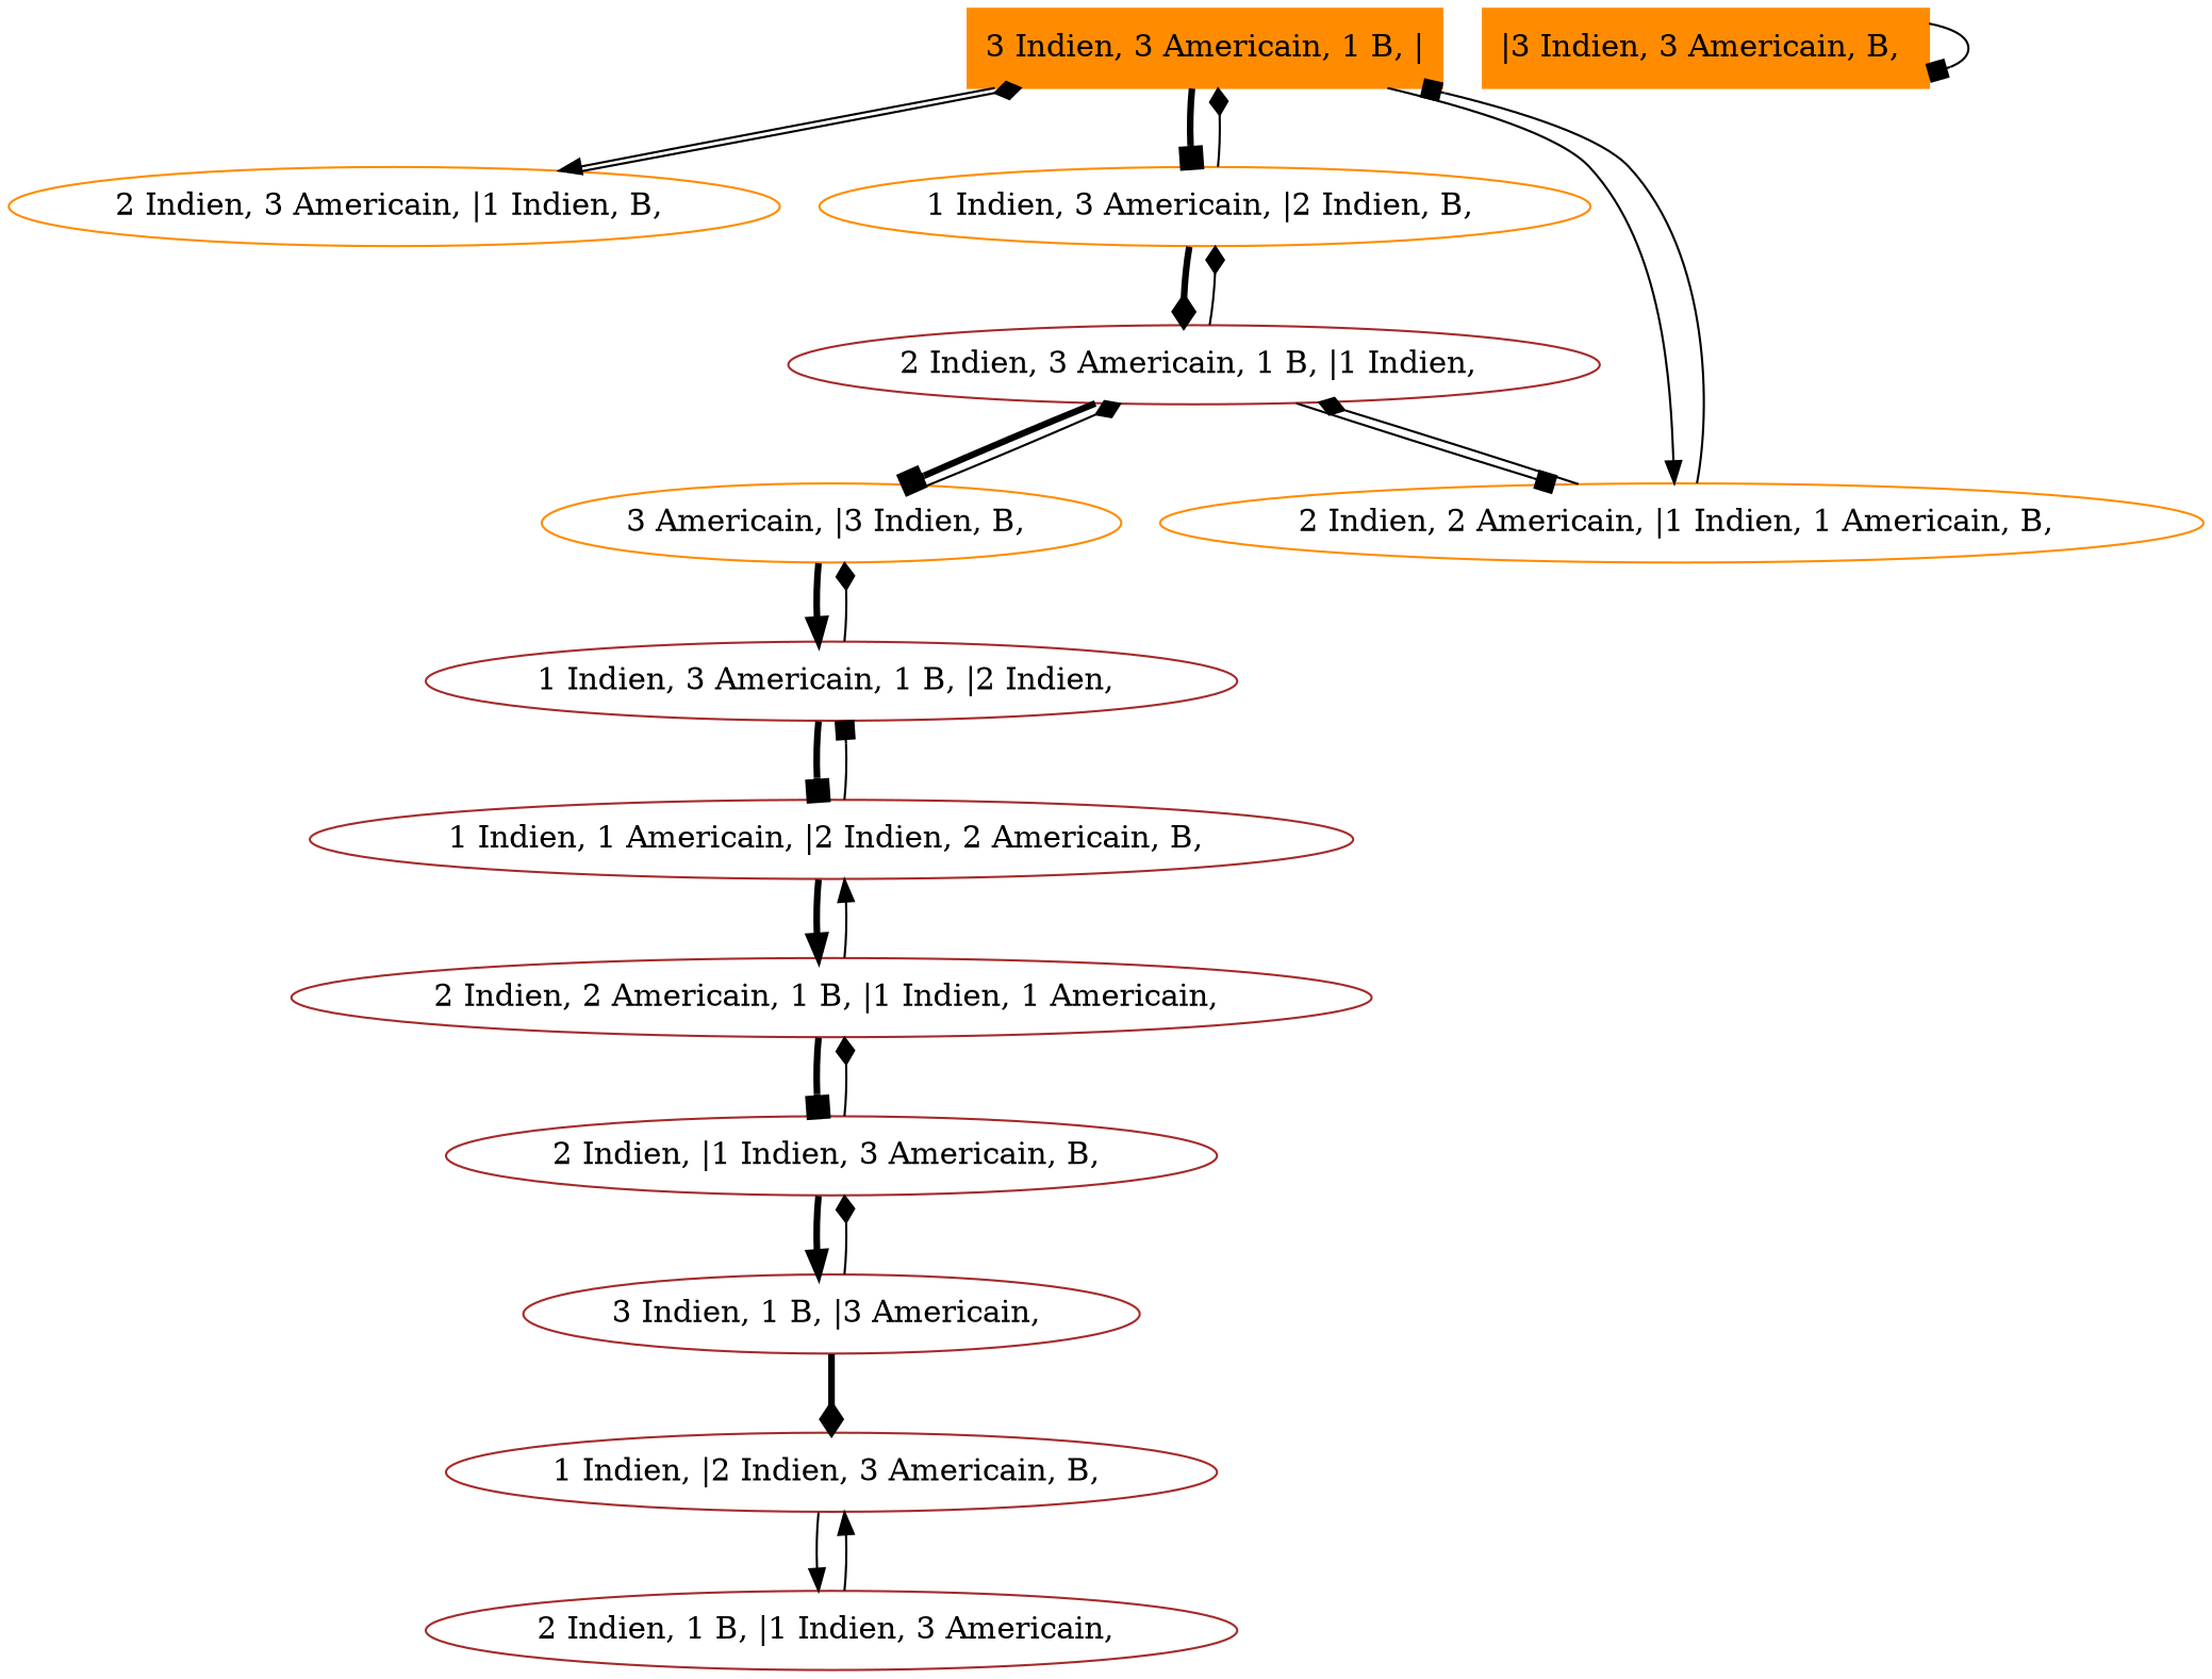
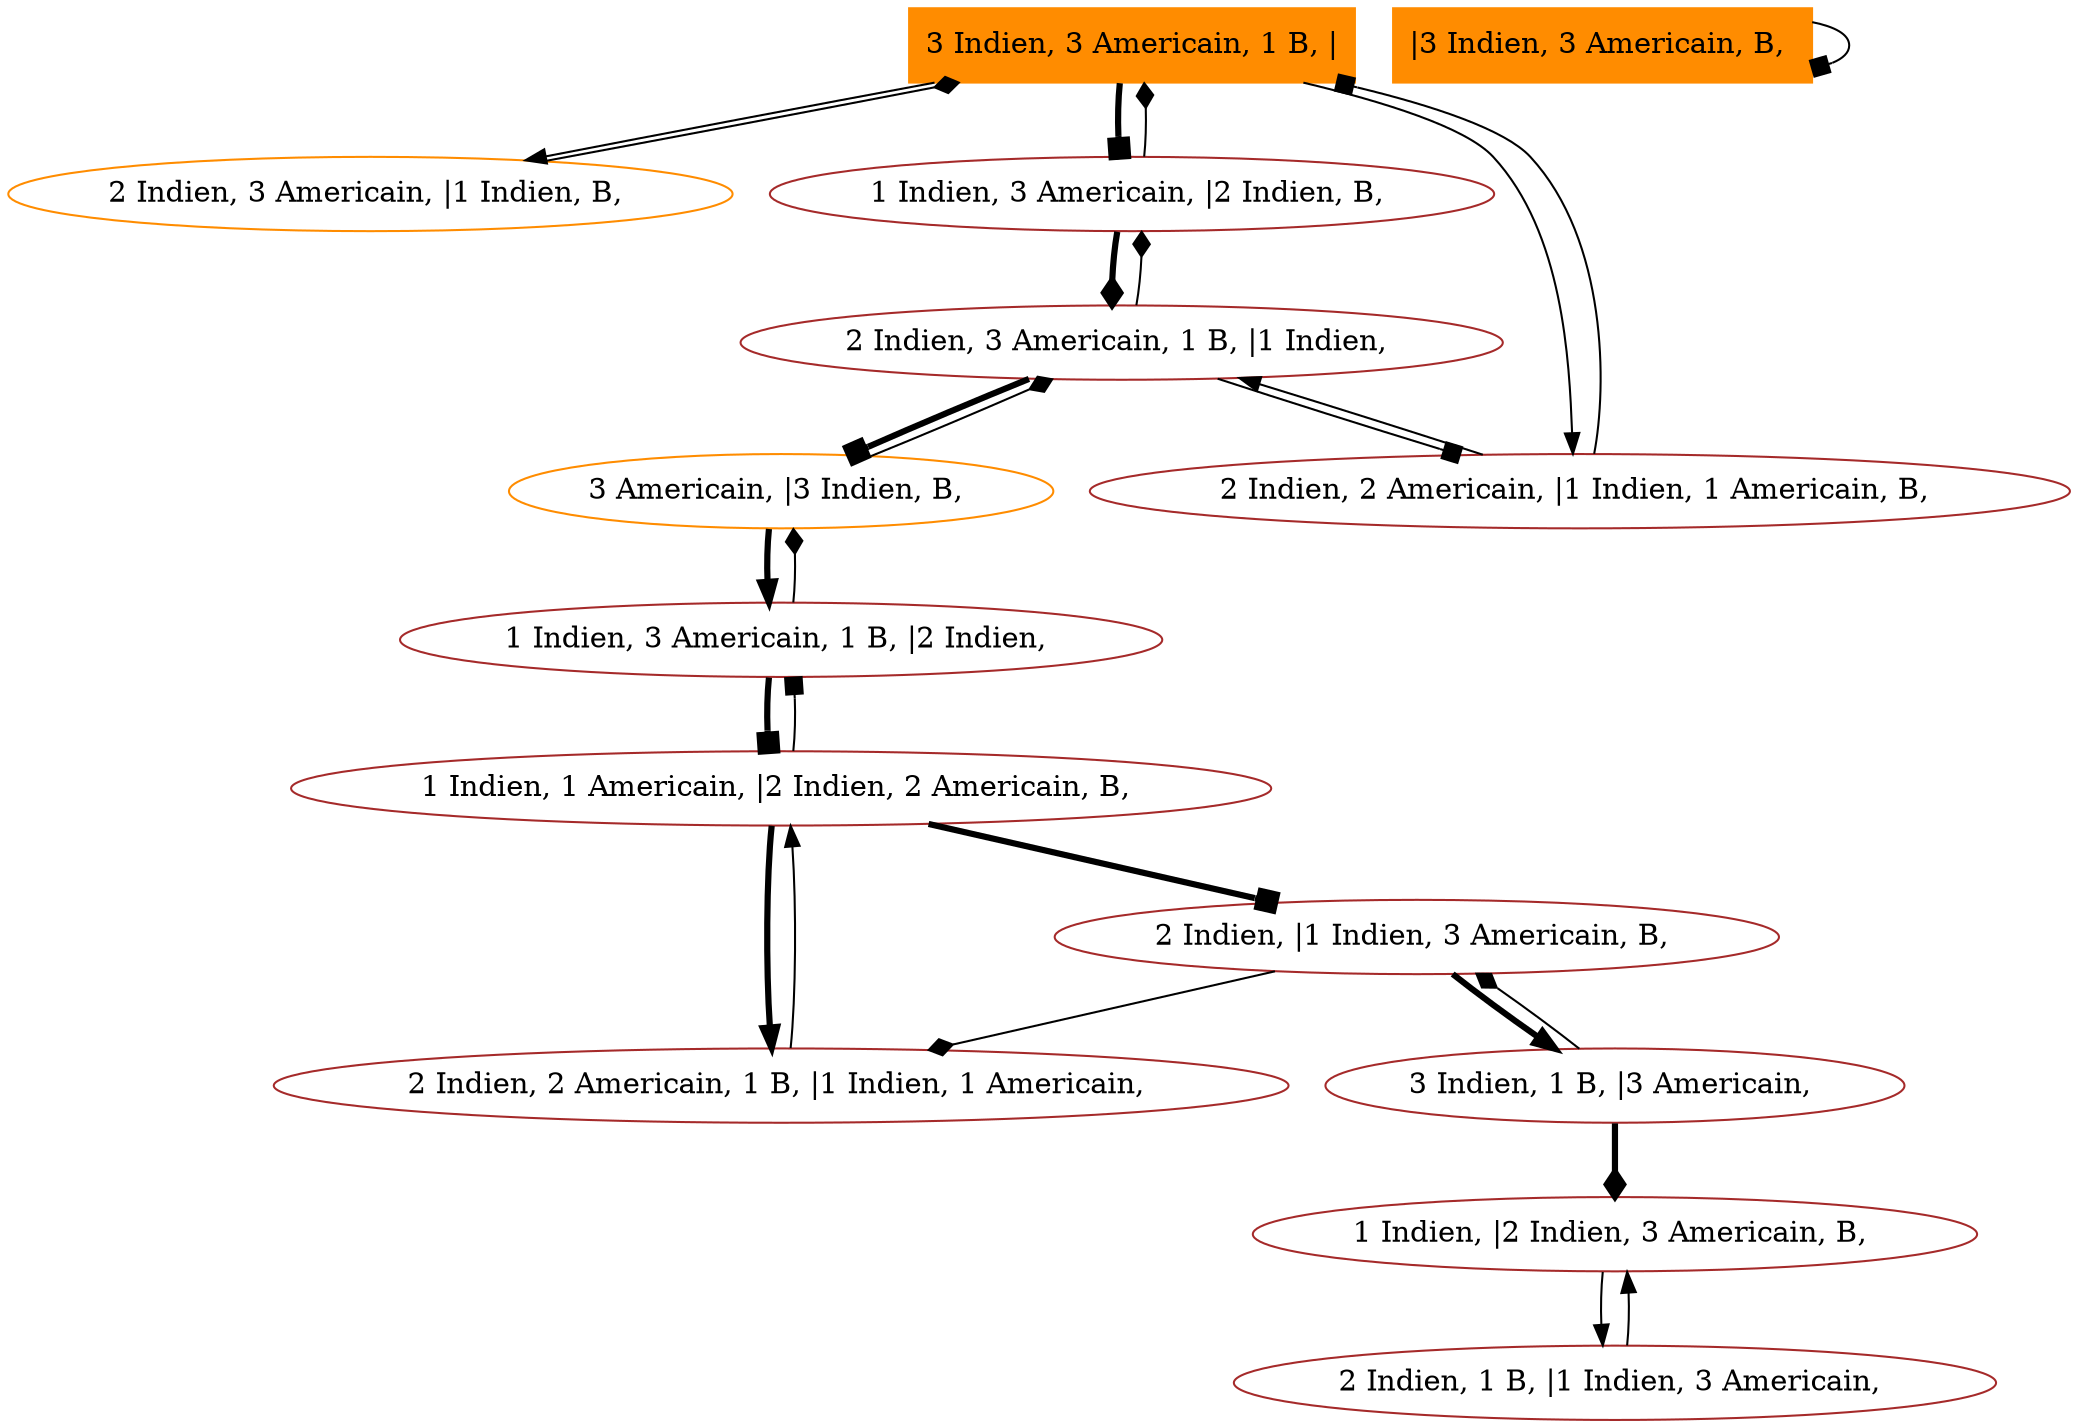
  digraph {
    node [color=brown]
    edge [arrowhead=diamond]
    n1 [color=darkorange label="3 Indien, 3 Americain, 1 B, |" shape=box style=filled]
    "2 Indien, 3 Americain, |1 Indien, B, " [color=darkorange]
-   "1 Indien, 3 Americain, |2 Indien, B, " [color=darkorange]
-   "2 Indien, 2 Americain, |1 Indien, 1 Americain, B, " [color=darkorange]
+   "1 Indien, 3 Americain, |2 Indien, B, "
+   "2 Indien, 2 Americain, |1 Indien, 1 Americain, B, "
    "2 Indien, 3 Americain, 1 B, |1 Indien, "
    n6 [color=darkorange label="|3 Indien, 3 Americain, B, " shape=box style=filled]
    "3 Americain, |3 Indien, B, " [color=darkorange]
    "1 Indien, 3 Americain, 1 B, |2 Indien, "
    "1 Indien, 1 Americain, |2 Indien, 2 Americain, B, "
    "2 Indien, 2 Americain, 1 B, |1 Indien, 1 Americain, "
    "2 Indien, |1 Indien, 3 Americain, B, "
    "3 Indien, 1 B, |3 Americain, "
    "1 Indien, |2 Indien, 3 Americain, B, "
    "2 Indien, 1 B, |1 Indien, 3 Americain, "
    n1 -> "2 Indien, 3 Americain, |1 Indien, B, " [arrowhead=normal]
    n1 -> "1 Indien, 3 Americain, |2 Indien, B, " [arrowhead=box penwidth=3]
    n1 -> "2 Indien, 2 Americain, |1 Indien, 1 Americain, B, " [arrowhead=normal]
    "2 Indien, 3 Americain, |1 Indien, B, " -> n1
    "1 Indien, 3 Americain, |2 Indien, B, " -> n1
    "1 Indien, 3 Americain, |2 Indien, B, " -> "2 Indien, 3 Americain, 1 B, |1 Indien, " [penwidth=3]
    "2 Indien, 2 Americain, |1 Indien, 1 Americain, B, " -> n1 [arrowhead=box]
-   "2 Indien, 2 Americain, |1 Indien, 1 Americain, B, " -> "2 Indien, 3 Americain, 1 B, |1 Indien, "
+   "2 Indien, 2 Americain, |1 Indien, 1 Americain, B, " -> "2 Indien, 3 Americain, 1 B, |1 Indien, " [arrowhead=normal]
    "2 Indien, 3 Americain, 1 B, |1 Indien, " -> "1 Indien, 3 Americain, |2 Indien, B, "
    "2 Indien, 3 Americain, 1 B, |1 Indien, " -> "2 Indien, 2 Americain, |1 Indien, 1 Americain, B, " [arrowhead=box]
    "2 Indien, 3 Americain, 1 B, |1 Indien, " -> "3 Americain, |3 Indien, B, " [arrowhead=box penwidth=3]
    n6 -> n6 [arrowhead=box]
    "3 Americain, |3 Indien, B, " -> "2 Indien, 3 Americain, 1 B, |1 Indien, "
    "3 Americain, |3 Indien, B, " -> "1 Indien, 3 Americain, 1 B, |2 Indien, " [arrowhead=normal penwidth=3]
    "1 Indien, 3 Americain, 1 B, |2 Indien, " -> "3 Americain, |3 Indien, B, "
    "1 Indien, 3 Americain, 1 B, |2 Indien, " -> "1 Indien, 1 Americain, |2 Indien, 2 Americain, B, " [arrowhead=box penwidth=3]
    "1 Indien, 1 Americain, |2 Indien, 2 Americain, B, " -> "1 Indien, 3 Americain, 1 B, |2 Indien, " [arrowhead=box]
    "1 Indien, 1 Americain, |2 Indien, 2 Americain, B, " -> "2 Indien, 2 Americain, 1 B, |1 Indien, 1 Americain, " [arrowhead=normal penwidth=3]
    "2 Indien, 2 Americain, 1 B, |1 Indien, 1 Americain, " -> "1 Indien, 1 Americain, |2 Indien, 2 Americain, B, " [arrowhead=normal]
-   "2 Indien, 2 Americain, 1 B, |1 Indien, 1 Americain, " -> "2 Indien, |1 Indien, 3 Americain, B, " [arrowhead=box penwidth=3]
+   "1 Indien, 1 Americain, |2 Indien, 2 Americain, B, " -> "2 Indien, |1 Indien, 3 Americain, B, " [arrowhead=box penwidth=3]
    "2 Indien, |1 Indien, 3 Americain, B, " -> "2 Indien, 2 Americain, 1 B, |1 Indien, 1 Americain, "
    "2 Indien, |1 Indien, 3 Americain, B, " -> "3 Indien, 1 B, |3 Americain, " [arrowhead=normal penwidth=3]
    "3 Indien, 1 B, |3 Americain, " -> "2 Indien, |1 Indien, 3 Americain, B, "
    "3 Indien, 1 B, |3 Americain, " -> "1 Indien, |2 Indien, 3 Americain, B, " [penwidth=3]
    "1 Indien, |2 Indien, 3 Americain, B, " -> "2 Indien, 1 B, |1 Indien, 3 Americain, " [arrowhead=normal]
    "2 Indien, 1 B, |1 Indien, 3 Americain, " -> "1 Indien, |2 Indien, 3 Americain, B, " [arrowhead=normal]
  }
